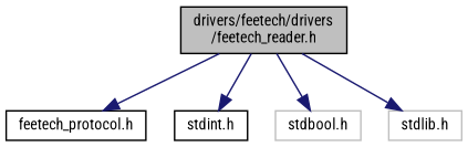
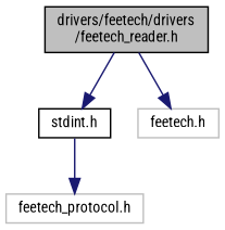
  digraph {
    fontname="Roboto Condensed"
    node [color=black fillcolor=white fontname="Roboto Condensed" fontsize=10 shape=record style=filled]
    edge [color=midnightblue fontname="Roboto Condensed" fontsize=10 labelfontname=Helvetica labelfontsize=10 style=solid]
    n1 [fillcolor=grey75 fontcolor=black height=0.2 label="drivers/feetech/drivers\l/feetech_reader.h" width=0.4]
-   n2 [height=0.2 label="feetech_protocol.h" width=0.4]
+   n2 [color=grey75 height=0.2 label="feetech_protocol.h" width=0.4]
    n3 [height=0.2 label="stdint.h" width=0.4]
-   n4 [color=grey75 height=0.2 label="stdbool.h" width=0.4]
-   n5 [color=grey75 height=0.2 label="stdlib.h" width=0.4]
-   n1 -> n2
+   n5 [color=grey75 height=0.2 label="feetech.h" width=0.4]
+   n3 -> n2
    n1 -> n3
-   n1 -> n4
    n1 -> n5
  }
